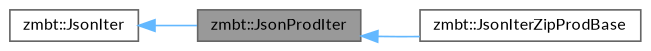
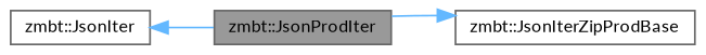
  digraph {
    fontname=Lato
    rankdir=LR
    node [color=gray40 fillcolor=white fontname=Lato fontsize=10 shape=box style=filled]
    edge [color=steelblue1 dir=back fontname=Lato fontsize=10 labelfontname=Helvetica labelfontsize=10 style=solid]
    n1 [fillcolor=grey60 fontcolor=black height=0.2 label="zmbt::JsonProdIter" width=0.4]
    n2 [height=0.2 label="zmbt::JsonIterZipProdBase" width=0.4]
    n3 [height=0.2 label="zmbt::JsonIter" width=0.4]
-   n1 -> n2
+   n2 -> n1
    n3 -> n1
  }
